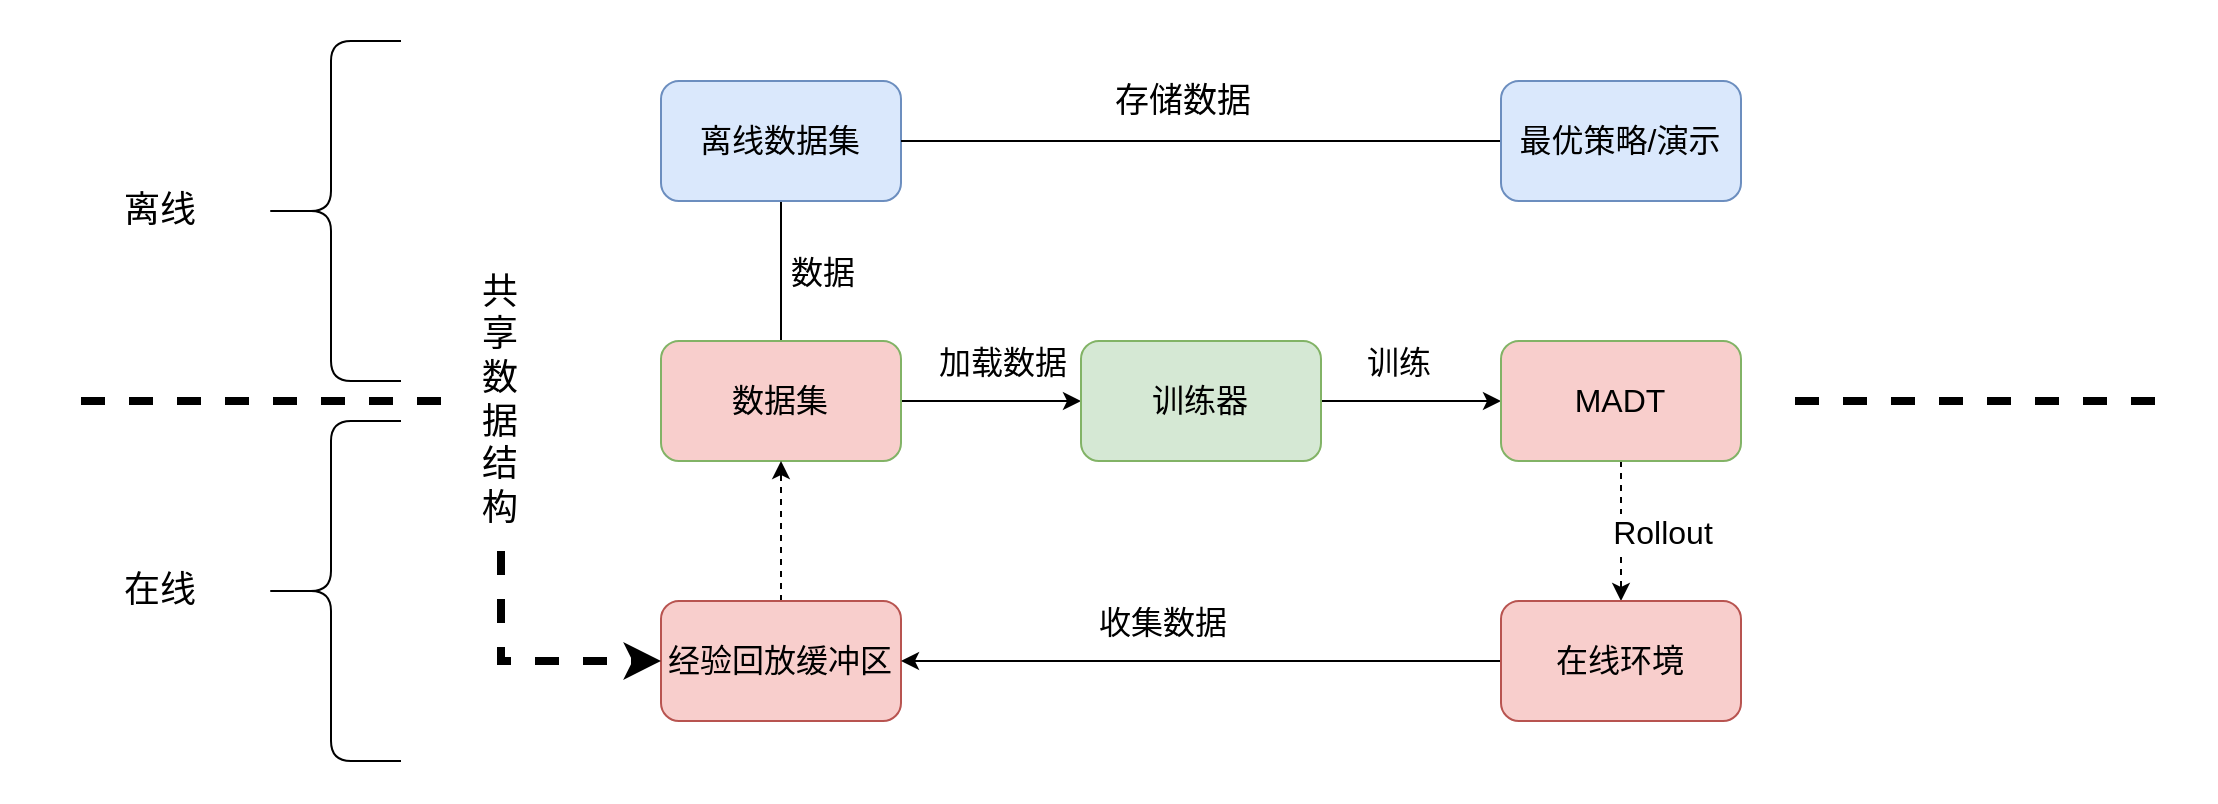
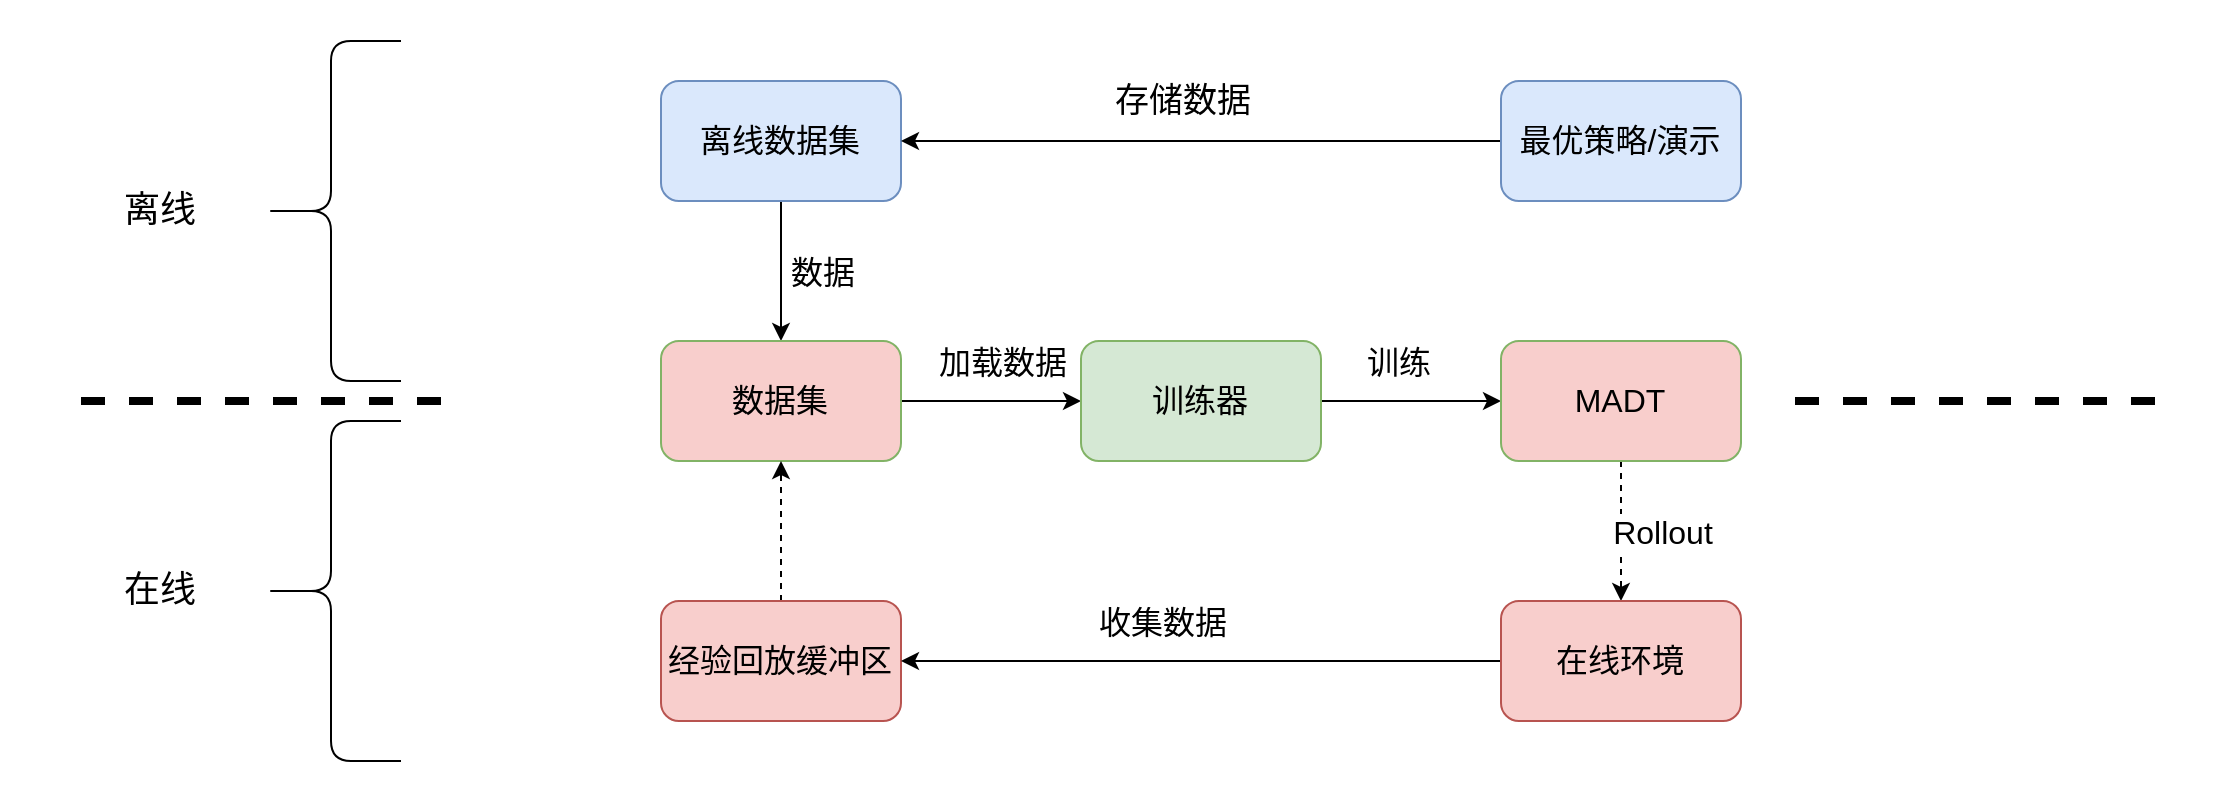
  <mxCell id="0" />
  <mxCell id="1" parent="0" />
- <mxCell id="2" style="edgeStyle=orthogonalEdgeStyle;rounded=0;orthogonalLoop=1;jettySize=auto;html=1;endArrow=none;" parent="1" source="4" target="10" edge="1"><mxGeometry relative="1" as="geometry" /></mxCell>
+ <mxCell id="2" style="edgeStyle=orthogonalEdgeStyle;rounded=0;orthogonalLoop=1;jettySize=auto;html=1;" parent="1" source="4" target="10" edge="1"><mxGeometry relative="1" as="geometry" /></mxCell>
  <mxCell id="3" value="数据" style="edgeLabel;html=1;align=center;verticalAlign=middle;resizable=0;points=[];fontSize=16;" parent="2" vertex="1" connectable="0"><mxGeometry x="-0.4" y="3" relative="1" as="geometry"><mxPoint x="17" y="14" as="offset" /></mxGeometry></mxCell>
  <mxCell id="4" value="离线数据集" style="rounded=1;whiteSpace=wrap;html=1;fontSize=16;fillColor=#dae8fc;strokeColor=#6c8ebf;" parent="1" vertex="1"><mxGeometry x="330" y="40" width="120" height="60" as="geometry" /></mxCell>
- <mxCell id="5" style="edgeStyle=orthogonalEdgeStyle;rounded=0;orthogonalLoop=1;jettySize=auto;html=1;endArrow=none;" parent="1" source="7" target="4" edge="1"><mxGeometry relative="1" as="geometry" /></mxCell>
+ <mxCell id="5" style="edgeStyle=orthogonalEdgeStyle;rounded=0;orthogonalLoop=1;jettySize=auto;html=1;" parent="1" source="7" target="4" edge="1"><mxGeometry relative="1" as="geometry" /></mxCell>
  <mxCell id="6" value="存储数据" style="edgeLabel;html=1;align=center;verticalAlign=middle;resizable=0;points=[];fontSize=17;" parent="5" vertex="1" connectable="0"><mxGeometry x="0.022" y="-3" relative="1" as="geometry"><mxPoint x="-7" y="-17" as="offset" /></mxGeometry></mxCell>
  <mxCell id="7" value="最优策略/演示" style="rounded=1;whiteSpace=wrap;html=1;fontSize=16;fillColor=#dae8fc;strokeColor=#6c8ebf;" parent="1" vertex="1"><mxGeometry x="750" y="40" width="120" height="60" as="geometry" /></mxCell>
  <mxCell id="8" style="edgeStyle=orthogonalEdgeStyle;rounded=0;orthogonalLoop=1;jettySize=auto;html=1;entryX=0;entryY=0.5;entryDx=0;entryDy=0;" parent="1" source="10" target="13" edge="1"><mxGeometry relative="1" as="geometry" /></mxCell>
  <mxCell id="9" value="加载数据" style="edgeLabel;html=1;align=center;verticalAlign=middle;resizable=0;points=[];fontSize=16;" parent="8" vertex="1" connectable="0"><mxGeometry x="-0.244" y="5" relative="1" as="geometry"><mxPoint x="16" y="-15" as="offset" /></mxGeometry></mxCell>
  <mxCell id="10" value="数据集" style="rounded=1;whiteSpace=wrap;html=1;fontSize=16;fillColor=#f8cecc;strokeColor=#82b366;" parent="1" vertex="1"><mxGeometry x="330" y="170" width="120" height="60" as="geometry" /></mxCell>
  <mxCell id="11" style="edgeStyle=orthogonalEdgeStyle;rounded=0;orthogonalLoop=1;jettySize=auto;html=1;" parent="1" source="13" target="16" edge="1"><mxGeometry relative="1" as="geometry"><Array as="points"><mxPoint x="700" y="200" /><mxPoint x="700" y="200" /></Array></mxGeometry></mxCell>
  <mxCell id="12" value="训练" style="edgeLabel;html=1;align=center;verticalAlign=middle;resizable=0;points=[];fontSize=16;" parent="11" vertex="1" connectable="0"><mxGeometry x="-0.149" y="3" relative="1" as="geometry"><mxPoint y="-17" as="offset" /></mxGeometry></mxCell>
  <mxCell id="13" value="训练器" style="rounded=1;whiteSpace=wrap;html=1;fontSize=16;fillColor=#d5e8d4;strokeColor=#82b366;" parent="1" vertex="1"><mxGeometry x="540" y="170" width="120" height="60" as="geometry" /></mxCell>
  <mxCell id="14" style="edgeStyle=orthogonalEdgeStyle;rounded=0;orthogonalLoop=1;jettySize=auto;html=1;dashed=1;" parent="1" source="16" target="21" edge="1"><mxGeometry relative="1" as="geometry" /></mxCell>
  <mxCell id="15" value="Rollout" style="edgeLabel;html=1;align=center;verticalAlign=middle;resizable=0;points=[];fontSize=16;" parent="14" vertex="1" connectable="0"><mxGeometry x="-0.318" y="1" relative="1" as="geometry"><mxPoint x="19" y="11" as="offset" /></mxGeometry></mxCell>
  <mxCell id="16" value="MADT" style="rounded=1;whiteSpace=wrap;html=1;fontSize=16;fillColor=#f8cecc;strokeColor=#82b366;" parent="1" vertex="1"><mxGeometry x="750" y="170" width="120" height="60" as="geometry" /></mxCell>
  <mxCell id="17" style="edgeStyle=orthogonalEdgeStyle;rounded=0;orthogonalLoop=1;jettySize=auto;html=1;dashed=1;" parent="1" source="18" target="10" edge="1"><mxGeometry relative="1" as="geometry" /></mxCell>
  <mxCell id="18" value="经验回放缓冲区" style="rounded=1;whiteSpace=wrap;html=1;fontSize=16;fillColor=#f8cecc;strokeColor=#b85450;" parent="1" vertex="1"><mxGeometry x="330" y="300" width="120" height="60" as="geometry" /></mxCell>
  <mxCell id="19" style="edgeStyle=orthogonalEdgeStyle;rounded=0;orthogonalLoop=1;jettySize=auto;html=1;" parent="1" source="21" target="18" edge="1"><mxGeometry relative="1" as="geometry" /></mxCell>
  <mxCell id="20" value="收集数据" style="edgeLabel;html=1;align=center;verticalAlign=middle;resizable=0;points=[];fontSize=16;" parent="19" vertex="1" connectable="0"><mxGeometry x="0.069" relative="1" as="geometry"><mxPoint x="-10" y="-20" as="offset" /></mxGeometry></mxCell>
  <mxCell id="21" value="在线环境" style="rounded=1;whiteSpace=wrap;html=1;fontSize=16;fillColor=#f8cecc;strokeColor=#b85450;" parent="1" vertex="1"><mxGeometry x="750" y="300" width="120" height="60" as="geometry" /></mxCell>
- <mxCell id="22" style="edgeStyle=orthogonalEdgeStyle;rounded=0;orthogonalLoop=1;jettySize=auto;html=1;entryX=0;entryY=0.5;entryDx=0;entryDy=0;dashed=1;strokeWidth=4;" parent="1" source="23" target="18" edge="1"><mxGeometry relative="1" as="geometry"><Array as="points"><mxPoint x="250" y="330" /></Array></mxGeometry></mxCell>
- <mxCell id="23" value="共享数据结构" style="text;html=1;align=center;verticalAlign=middle;whiteSpace=wrap;rounded=0;fontSize=18;" parent="1" vertex="1"><mxGeometry x="240" y="125" width="20" height="150" as="geometry" /></mxCell>
  <mxCell id="24" value="" style="shape=curlyBracket;whiteSpace=wrap;html=1;rounded=1;labelPosition=left;verticalLabelPosition=middle;align=right;verticalAlign=middle;" parent="1" vertex="1"><mxGeometry x="130" y="20" width="70" height="170" as="geometry" /></mxCell>
  <mxCell id="25" value="" style="line;strokeWidth=4;html=1;perimeter=backbonePerimeter;points=[];outlineConnect=0;dashed=1;" parent="1" vertex="1"><mxGeometry x="40" y="195" width="190" height="10" as="geometry" /></mxCell>
  <mxCell id="26" value="" style="line;strokeWidth=4;html=1;perimeter=backbonePerimeter;points=[];outlineConnect=0;dashed=1;" parent="1" vertex="1"><mxGeometry x="897" y="195" width="190" height="10" as="geometry" /></mxCell>
  <mxCell id="27" value="" style="shape=curlyBracket;whiteSpace=wrap;html=1;rounded=1;labelPosition=left;verticalLabelPosition=middle;align=right;verticalAlign=middle;" parent="1" vertex="1"><mxGeometry x="130" y="210" width="70" height="170" as="geometry" /></mxCell>
  <mxCell id="28" value="离线" style="text;html=1;align=center;verticalAlign=middle;whiteSpace=wrap;rounded=0;fontSize=18;" parent="1" vertex="1"><mxGeometry x="20" y="75" width="120" height="60" as="geometry" /></mxCell>
  <mxCell id="29" value="在线" style="text;html=1;align=center;verticalAlign=middle;whiteSpace=wrap;rounded=0;fontSize=18;" parent="1" vertex="1"><mxGeometry x="20" y="265" width="120" height="60" as="geometry" /></mxCell>
